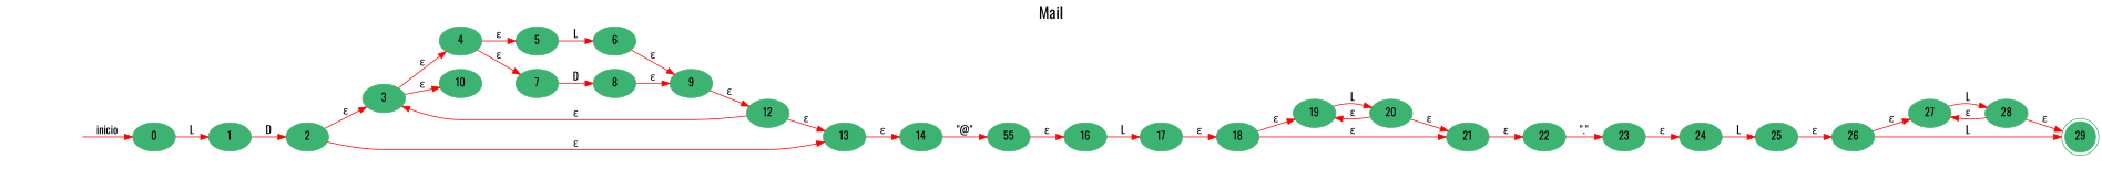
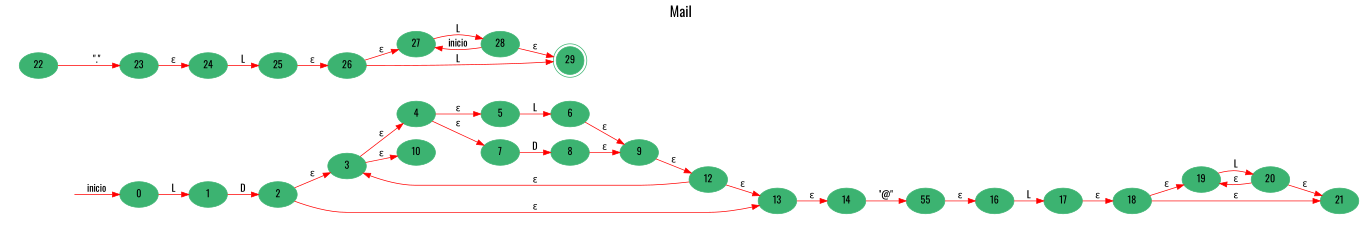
  digraph {
    fontname=Oswald
    fontsize=20
    label=Mail
    labelloc=t
    rankdir=LR
    node [color=mediumseagreen fontname=Oswald style=filled]
    edge [color=red fontname=Oswald]
    0
    1
    2
    3
    13
    4
    10
    14
    5
    7
    6
    8
    9
    12
    n15 [label=55]
    16
    17
    18
    19
    21
    20
    22
    23
    24
    25
    26
    27
    29 [shape=doublecircle]
    28
    secret_node [color=midnightblue fontcolor=white shape=circle style=invis]
    0 -> 1 [label=L]
    1 -> 2 [label=D]
    2 -> 3 [label="ε"]
    2 -> 13 [label="ε"]
    3 -> 4 [label="ε"]
    3 -> 10 [label="ε"]
    13 -> 14 [label="ε"]
    4 -> 5 [label="ε"]
    4 -> 7 [label="ε"]
    14 -> n15 [label="\"@\""]
    5 -> 6 [label=L]
    7 -> 8 [label=D]
    6 -> 9 [label="ε"]
    8 -> 9 [label="ε"]
    9 -> 12 [label="ε"]
    12 -> 3 [label="ε"]
    12 -> 13 [label="ε"]
    n15 -> 16 [label="ε"]
    16 -> 17 [label=L]
    17 -> 18 [label="ε"]
    18 -> 19 [label="ε"]
    18 -> 21 [label="ε"]
    19 -> 20 [label=L]
-   21 -> 22 [label="ε"]
    20 -> 19 [label="ε"]
    20 -> 21 [label="ε"]
    22 -> 23 [label="\".\""]
    23 -> 24 [label="ε"]
    24 -> 25 [label=L]
    25 -> 26 [label="ε"]
    26 -> 27 [label="ε"]
    26 -> 29 [label=L]
    27 -> 28 [label=L]
-   28 -> 27 [label="ε"]
+   28 -> 27 [label=inicio]
    28 -> 29 [label="ε"]
    secret_node -> 0 [label=inicio]
  }
